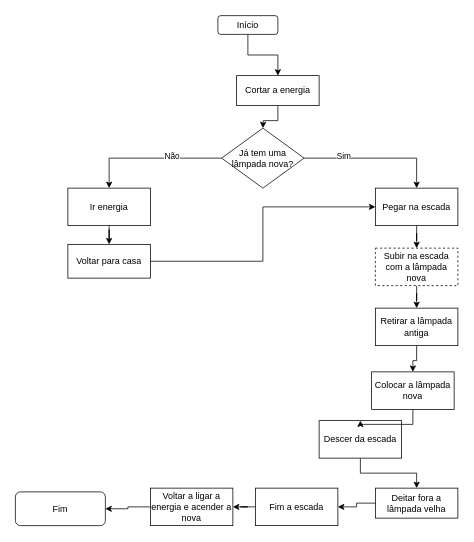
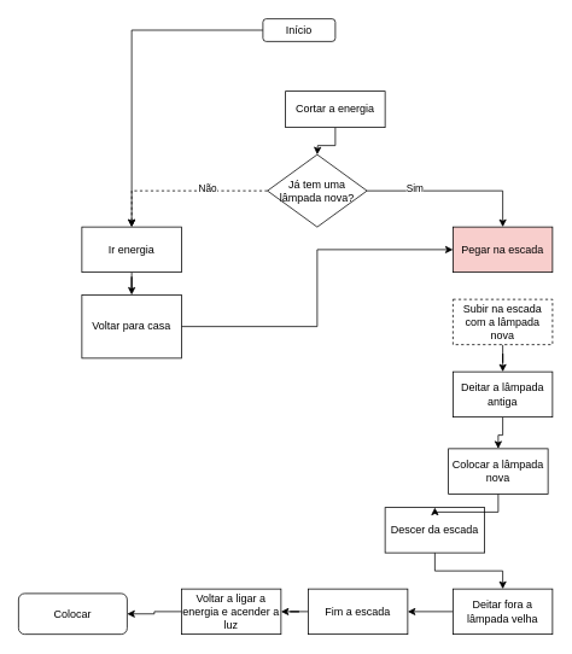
  <mxCell id="0" />
  <mxCell id="1" parent="0" />
- <mxCell id="2" value="" style="edgeStyle=orthogonalEdgeStyle;rounded=0;orthogonalLoop=1;jettySize=auto;html=1;" parent="1" source="3" target="5" edge="1"><mxGeometry relative="1" as="geometry" /></mxCell>
+ <mxCell id="2" value="" style="edgeStyle=orthogonalEdgeStyle;rounded=0;orthogonalLoop=1;jettySize=auto;html=1;" parent="1" source="3" target="14" edge="1"><mxGeometry relative="1" as="geometry" /></mxCell>
  <mxCell id="3" value="Início" style="rounded=1;whiteSpace=wrap;html=1;" parent="1" vertex="1"><mxGeometry x="290" y="20" width="80" height="25" as="geometry" /></mxCell>
  <mxCell id="4" value="" style="edgeStyle=orthogonalEdgeStyle;rounded=0;orthogonalLoop=1;jettySize=auto;html=1;" parent="1" source="5" edge="1"><mxGeometry relative="1" as="geometry"><mxPoint x="350" y="170" as="targetPoint" /></mxGeometry></mxCell>
  <mxCell id="5" value="Cortar a energia" style="rounded=0;whiteSpace=wrap;html=1;" parent="1" vertex="1"><mxGeometry x="315" y="100" width="110" height="40" as="geometry" /></mxCell>
- <mxCell id="6" style="edgeStyle=orthogonalEdgeStyle;rounded=0;orthogonalLoop=1;jettySize=auto;html=1;exitX=0;exitY=0.5;exitDx=0;exitDy=0;entryX=0.5;entryY=0;entryDx=0;entryDy=0;" parent="1" source="10" target="14" edge="1"><mxGeometry relative="1" as="geometry" /></mxCell>
+ <mxCell id="6" style="edgeStyle=orthogonalEdgeStyle;rounded=0;orthogonalLoop=1;jettySize=auto;html=1;exitX=0;exitY=0.5;exitDx=0;exitDy=0;entryX=0.5;entryY=0;entryDx=0;entryDy=0;dashed=1;" parent="1" source="10" target="14" edge="1"><mxGeometry relative="1" as="geometry" /></mxCell>
  <mxCell id="7" value="Não" style="edgeLabel;html=1;align=center;verticalAlign=middle;resizable=0;points=[];" parent="6" vertex="1" connectable="0"><mxGeometry x="-0.29" y="-3" relative="1" as="geometry"><mxPoint as="offset" /></mxGeometry></mxCell>
  <mxCell id="8" style="edgeStyle=orthogonalEdgeStyle;rounded=0;orthogonalLoop=1;jettySize=auto;html=1;exitX=1;exitY=0.5;exitDx=0;exitDy=0;entryX=0.5;entryY=0;entryDx=0;entryDy=0;" parent="1" source="10" target="12" edge="1"><mxGeometry relative="1" as="geometry" /></mxCell>
  <mxCell id="9" value="Sim" style="edgeLabel;html=1;align=center;verticalAlign=middle;resizable=0;points=[];" parent="8" vertex="1" connectable="0"><mxGeometry x="-0.457" y="3" relative="1" as="geometry"><mxPoint as="offset" /></mxGeometry></mxCell>
  <mxCell id="10" value="Já tem uma lâmpada nova?" style="rhombus;whiteSpace=wrap;html=1;" parent="1" vertex="1"><mxGeometry x="295" y="170" width="110" height="80" as="geometry" /></mxCell>
- <mxCell id="11" value="" style="edgeStyle=orthogonalEdgeStyle;rounded=0;orthogonalLoop=1;jettySize=auto;html=1;" parent="1" source="12" target="22" edge="1"><mxGeometry relative="1" as="geometry" /></mxCell>
- <mxCell id="12" value="Pegar na escada" style="rounded=0;whiteSpace=wrap;html=1;" parent="1" vertex="1"><mxGeometry x="500" y="250" width="110" height="50" as="geometry" /></mxCell>
+ <mxCell id="12" value="Pegar na escada" style="rounded=0;whiteSpace=wrap;html=1;fillColor=#f8cecc;" parent="1" vertex="1"><mxGeometry x="500" y="250" width="110" height="50" as="geometry" /></mxCell>
  <mxCell id="13" value="" style="edgeStyle=orthogonalEdgeStyle;rounded=0;orthogonalLoop=1;jettySize=auto;html=1;" parent="1" source="14" target="31" edge="1"><mxGeometry relative="1" as="geometry" /></mxCell>
  <mxCell id="14" value="Ir energia" style="rounded=0;whiteSpace=wrap;html=1;" parent="1" vertex="1"><mxGeometry x="90" y="250" width="110" height="50" as="geometry" /></mxCell>
  <mxCell id="15" value="" style="edgeStyle=orthogonalEdgeStyle;rounded=0;orthogonalLoop=1;jettySize=auto;html=1;" parent="1" source="16" target="24" edge="1"><mxGeometry relative="1" as="geometry" /></mxCell>
  <mxCell id="16" value="Descer da escada" style="rounded=0;whiteSpace=wrap;html=1;" parent="1" vertex="1"><mxGeometry x="425" y="560" width="110" height="50" as="geometry" /></mxCell>
  <mxCell id="17" value="" style="edgeStyle=orthogonalEdgeStyle;rounded=0;orthogonalLoop=1;jettySize=auto;html=1;" parent="1" source="18" target="16" edge="1"><mxGeometry relative="1" as="geometry" /></mxCell>
  <mxCell id="18" value="Colocar a lâmpada nova" style="rounded=0;whiteSpace=wrap;html=1;" parent="1" vertex="1"><mxGeometry x="495" y="495" width="110" height="50" as="geometry" /></mxCell>
  <mxCell id="19" value="" style="edgeStyle=orthogonalEdgeStyle;rounded=0;orthogonalLoop=1;jettySize=auto;html=1;" parent="1" source="20" target="18" edge="1"><mxGeometry relative="1" as="geometry" /></mxCell>
- <mxCell id="20" value="Retirar a lâmpada antiga" style="rounded=0;whiteSpace=wrap;html=1;" parent="1" vertex="1"><mxGeometry x="500" y="410" width="110" height="50" as="geometry" /></mxCell>
+ <mxCell id="20" value="Deitar a lâmpada antiga" style="rounded=0;whiteSpace=wrap;html=1;" parent="1" vertex="1"><mxGeometry x="500" y="410" width="110" height="50" as="geometry" /></mxCell>
  <mxCell id="21" value="" style="edgeStyle=orthogonalEdgeStyle;rounded=0;orthogonalLoop=1;jettySize=auto;html=1;" parent="1" source="22" target="20" edge="1"><mxGeometry relative="1" as="geometry" /></mxCell>
  <mxCell id="22" value="Subir na escada com a lâmpada nova" style="rounded=0;whiteSpace=wrap;html=1;dashed=1;" parent="1" vertex="1"><mxGeometry x="500" y="330" width="110" height="50" as="geometry" /></mxCell>
  <mxCell id="23" value="" style="edgeStyle=orthogonalEdgeStyle;rounded=0;orthogonalLoop=1;jettySize=auto;html=1;" parent="1" source="24" target="28" edge="1"><mxGeometry relative="1" as="geometry" /></mxCell>
- <mxCell id="24" value="Deitar fora a lâmpada velha" style="rounded=0;whiteSpace=wrap;html=1;" parent="1" vertex="1"><mxGeometry x="500" y="650" width="110" height="40" as="geometry" /></mxCell>
+ <mxCell id="24" value="Deitar fora a lâmpada velha" style="rounded=0;whiteSpace=wrap;html=1;" parent="1" vertex="1"><mxGeometry x="500" y="650" width="110" height="50" as="geometry" /></mxCell>
  <mxCell id="25" value="" style="edgeStyle=orthogonalEdgeStyle;rounded=0;orthogonalLoop=1;jettySize=auto;html=1;" parent="1" source="26" target="29" edge="1"><mxGeometry relative="1" as="geometry" /></mxCell>
- <mxCell id="26" value="Voltar a ligar a energia e acender a nova" style="rounded=0;whiteSpace=wrap;html=1;" parent="1" vertex="1"><mxGeometry x="200" y="650" width="110" height="50" as="geometry" /></mxCell>
+ <mxCell id="26" value="Voltar a ligar a energia e acender a luz" style="rounded=0;whiteSpace=wrap;html=1;" parent="1" vertex="1"><mxGeometry x="200" y="650" width="110" height="50" as="geometry" /></mxCell>
  <mxCell id="27" value="" style="edgeStyle=orthogonalEdgeStyle;rounded=0;orthogonalLoop=1;jettySize=auto;html=1;" parent="1" source="28" target="26" edge="1"><mxGeometry relative="1" as="geometry" /></mxCell>
  <mxCell id="28" value="Fim a escada" style="rounded=0;whiteSpace=wrap;html=1;" parent="1" vertex="1"><mxGeometry x="340" y="650" width="110" height="50" as="geometry" /></mxCell>
- <mxCell id="29" value="Fim" style="rounded=1;whiteSpace=wrap;html=1;" parent="1" vertex="1"><mxGeometry x="20" y="655" width="120" height="45" as="geometry" /></mxCell>
+ <mxCell id="29" value="Colocar" style="rounded=1;whiteSpace=wrap;html=1;" parent="1" vertex="1"><mxGeometry x="20" y="655" width="120" height="45" as="geometry" /></mxCell>
  <mxCell id="30" style="edgeStyle=orthogonalEdgeStyle;rounded=0;orthogonalLoop=1;jettySize=auto;html=1;entryX=0;entryY=0.5;entryDx=0;entryDy=0;" parent="1" source="31" target="12" edge="1"><mxGeometry relative="1" as="geometry" /></mxCell>
- <mxCell id="31" value="Voltar para casa" style="rounded=0;whiteSpace=wrap;html=1;" parent="1" vertex="1"><mxGeometry x="90" y="325" width="110" height="45" as="geometry" /></mxCell>
+ <mxCell id="31" value="Voltar para casa" style="rounded=0;whiteSpace=wrap;html=1;" parent="1" vertex="1"><mxGeometry x="90" y="325" width="110" height="70" as="geometry" /></mxCell>
